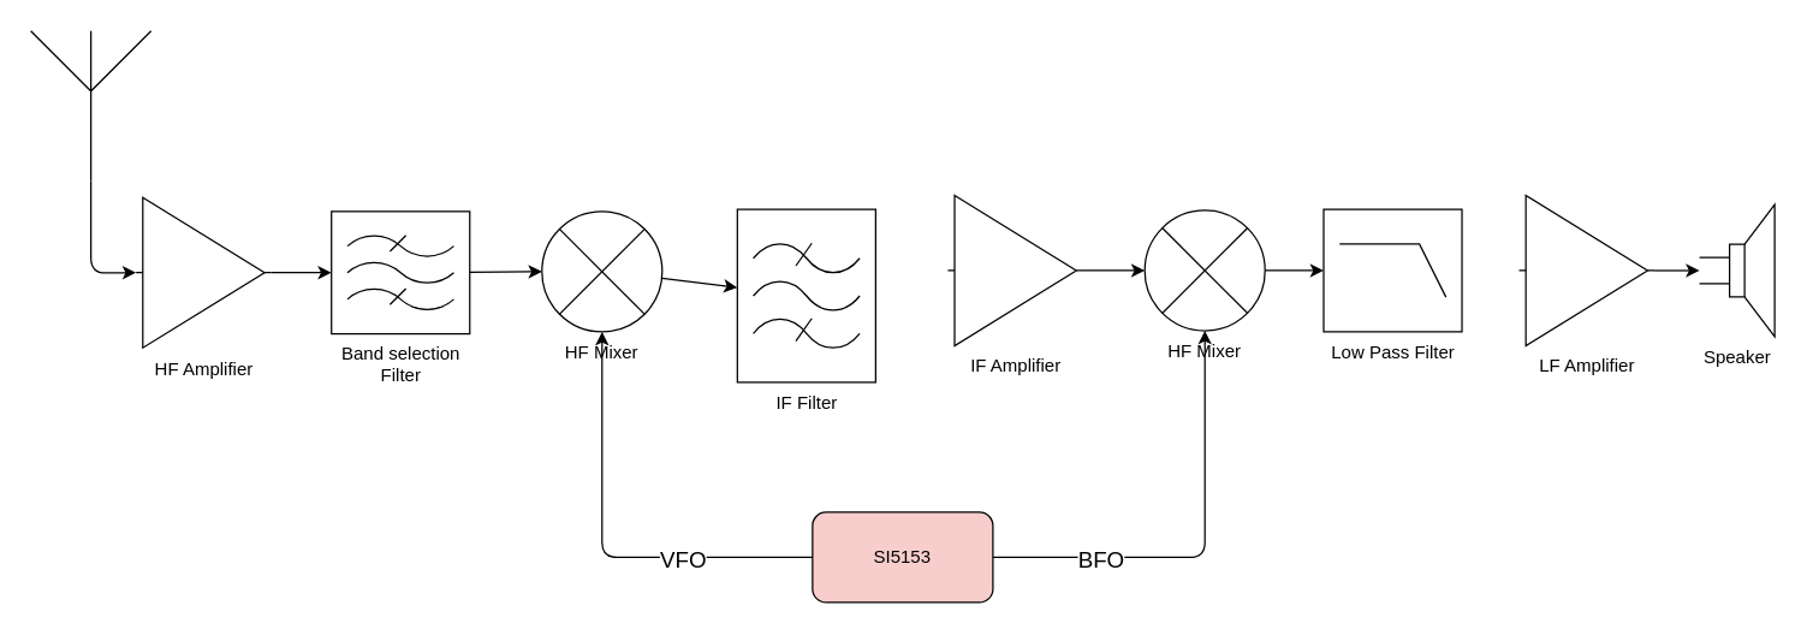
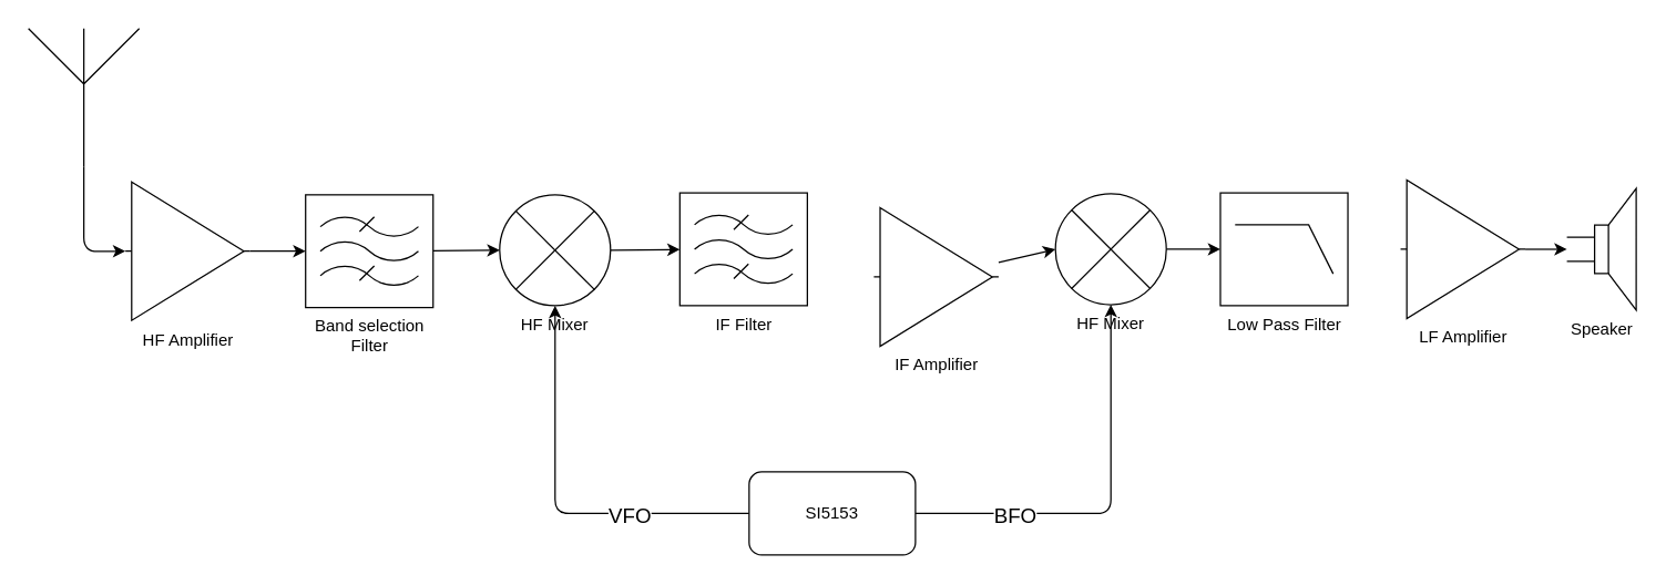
  <mxCell id="0" />
  <mxCell id="1" parent="0" />
  <mxCell id="2" style="edgeStyle=none;html=1;exitX=0.5;exitY=1;exitDx=0;exitDy=0;exitPerimeter=0;entryX=0;entryY=0.5;entryDx=0;entryDy=0;entryPerimeter=0;" edge="1" parent="1" source="3" target="5"><mxGeometry relative="1" as="geometry"><mxPoint x="70" y="180" as="targetPoint" /><Array as="points"><mxPoint x="60" y="181" /></Array></mxGeometry></mxCell>
  <mxCell id="3" value="" style="verticalLabelPosition=bottom;shadow=0;dashed=0;align=center;html=1;verticalAlign=top;shape=mxgraph.electrical.radio.aerial_-_antenna_1;" vertex="1" parent="1"><mxGeometry y="20" width="80" height="100" as="geometry" x="20" /></mxCell>
  <mxCell id="4" style="edgeStyle=none;html=1;" edge="1" parent="1" source="5" target="9"><mxGeometry relative="1" as="geometry" /></mxCell>
  <mxCell id="5" value="HF Amplifier&lt;br&gt;" style="verticalLabelPosition=bottom;shadow=0;dashed=0;align=center;html=1;verticalAlign=top;shape=mxgraph.electrical.abstract.amplifier;" vertex="1" parent="1"><mxGeometry x="90" y="130.69" width="90" height="100" as="geometry" /></mxCell>
  <mxCell id="6" style="edgeStyle=none;html=1;" edge="1" parent="1" source="7" target="12"><mxGeometry relative="1" as="geometry" /></mxCell>
  <mxCell id="7" value="HF Mixer" style="shape=sumEllipse;perimeter=ellipsePerimeter;whiteSpace=wrap;html=1;backgroundOutline=1;verticalAlign=top;labelPosition=center;verticalLabelPosition=bottom;align=center;" vertex="1" parent="1"><mxGeometry x="360" y="140" width="80" height="80" as="geometry" /></mxCell>
  <mxCell id="8" style="edgeStyle=none;html=1;entryX=0;entryY=0.5;entryDx=0;entryDy=0;" edge="1" parent="1" source="9" target="7"><mxGeometry relative="1" as="geometry" /></mxCell>
  <mxCell id="9" value="Band selection &lt;br&gt;Filter" style="verticalLabelPosition=bottom;shadow=0;dashed=0;align=center;html=1;verticalAlign=top;shape=mxgraph.electrical.abstract.filter;" vertex="1" parent="1"><mxGeometry x="220" y="140" width="92" height="81.38" as="geometry" /></mxCell>
  <mxCell id="10" style="edgeStyle=none;html=1;entryX=0;entryY=0.5;entryDx=0;entryDy=0;" edge="1" parent="1" source="11" target="23"><mxGeometry relative="1" as="geometry"><mxPoint x="850" y="180" as="targetPoint" /></mxGeometry></mxCell>
- <mxCell id="11" value="IF Amplifier" style="verticalLabelPosition=bottom;shadow=0;dashed=0;align=center;html=1;verticalAlign=top;shape=mxgraph.electrical.abstract.amplifier;" vertex="1" parent="1"><mxGeometry x="630" y="129.3" width="90" height="100" as="geometry" /></mxCell>
- <mxCell id="12" value="IF Filter&lt;br&gt;" style="verticalLabelPosition=bottom;shadow=0;dashed=0;align=center;html=1;verticalAlign=top;shape=mxgraph.electrical.abstract.filter;" vertex="1" parent="1"><mxGeometry x="490" y="138.61" width="92" height="115" as="geometry" /></mxCell>
+ <mxCell id="11" value="IF Amplifier" style="verticalLabelPosition=bottom;shadow=0;dashed=0;align=center;html=1;verticalAlign=top;shape=mxgraph.electrical.abstract.amplifier;" vertex="1" parent="1"><mxGeometry x="630" y="149.3" width="90" height="100" as="geometry" /></mxCell>
+ <mxCell id="12" value="IF Filter&lt;br&gt;" style="verticalLabelPosition=bottom;shadow=0;dashed=0;align=center;html=1;verticalAlign=top;shape=mxgraph.electrical.abstract.filter;" vertex="1" parent="1"><mxGeometry x="490" y="138.61" width="92" height="81.38" as="geometry" /></mxCell>
  <mxCell id="13" style="edgeStyle=none;html=1;entryX=0;entryY=0.5;entryDx=0;entryDy=0;entryPerimeter=0;" edge="1" parent="1" source="23" target="14"><mxGeometry relative="1" as="geometry" /></mxCell>
  <mxCell id="14" value="Low Pass Filter" style="verticalLabelPosition=bottom;shadow=0;dashed=0;align=center;html=1;verticalAlign=top;shape=mxgraph.electrical.logic_gates.lowpass_filter;" vertex="1" parent="1"><mxGeometry x="880" y="138.61" width="92" height="81.39" as="geometry" /></mxCell>
  <mxCell id="15" style="edgeStyle=none;html=1;" edge="1" parent="1" source="16"><mxGeometry relative="1" as="geometry"><mxPoint x="1130" y="179.31" as="targetPoint" /></mxGeometry></mxCell>
  <mxCell id="16" value="LF Amplifier" style="verticalLabelPosition=bottom;shadow=0;dashed=0;align=center;html=1;verticalAlign=top;shape=mxgraph.electrical.abstract.amplifier;" vertex="1" parent="1"><mxGeometry x="1010" y="129.31" width="90" height="100" as="geometry" /></mxCell>
  <mxCell id="17" value="Speaker" style="pointerEvents=1;verticalLabelPosition=bottom;shadow=0;dashed=0;align=center;html=1;verticalAlign=top;shape=mxgraph.electrical.electro-mechanical.loudspeaker;" vertex="1" parent="1"><mxGeometry x="1130" y="135.38" width="50" height="87.85" as="geometry" /></mxCell>
  <mxCell id="18" style="edgeStyle=none;html=1;entryX=0.5;entryY=1;entryDx=0;entryDy=0;" edge="1" parent="1" source="22" target="7"><mxGeometry relative="1" as="geometry"><Array as="points"><mxPoint x="400" y="370" /></Array></mxGeometry></mxCell>
  <mxCell id="19" value="VFO" style="edgeLabel;html=1;align=center;verticalAlign=middle;resizable=0;points=[];fontSize=15;" vertex="1" connectable="0" parent="18"><mxGeometry x="-0.341" relative="1" as="geometry"><mxPoint x="9" as="offset" /></mxGeometry></mxCell>
  <mxCell id="20" style="edgeStyle=none;html=1;entryX=0.5;entryY=1;entryDx=0;entryDy=0;" edge="1" parent="1" source="22" target="23"><mxGeometry relative="1" as="geometry"><Array as="points"><mxPoint x="801" y="370" /></Array></mxGeometry></mxCell>
  <mxCell id="21" value="BFO" style="edgeLabel;html=1;align=center;verticalAlign=middle;resizable=0;points=[];fontSize=15;" vertex="1" connectable="0" parent="20"><mxGeometry x="-0.632" y="-1" relative="1" as="geometry"><mxPoint x="17" y="-1" as="offset" /></mxGeometry></mxCell>
- <mxCell id="22" value="SI5153" style="rounded=1;whiteSpace=wrap;html=1;fillColor=#f8cecc;" vertex="1" parent="1"><mxGeometry x="540" y="340" width="120" height="60" as="geometry" /></mxCell>
+ <mxCell id="22" value="SI5153" style="rounded=1;whiteSpace=wrap;html=1;" vertex="1" parent="1"><mxGeometry x="540" y="340" width="120" height="60" as="geometry" /></mxCell>
  <mxCell id="23" value="HF Mixer" style="shape=sumEllipse;perimeter=ellipsePerimeter;whiteSpace=wrap;html=1;backgroundOutline=1;verticalAlign=top;labelPosition=center;verticalLabelPosition=bottom;align=center;horizontal=1;labelBackgroundColor=none;labelBorderColor=none;" vertex="1" parent="1"><mxGeometry x="761" y="139.31" width="80" height="80" as="geometry" /></mxCell>
